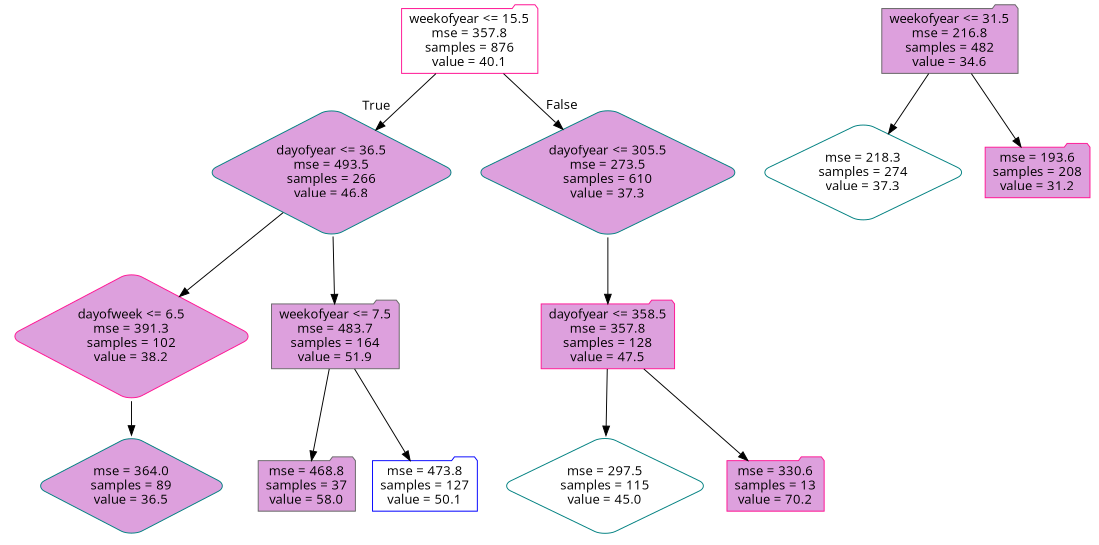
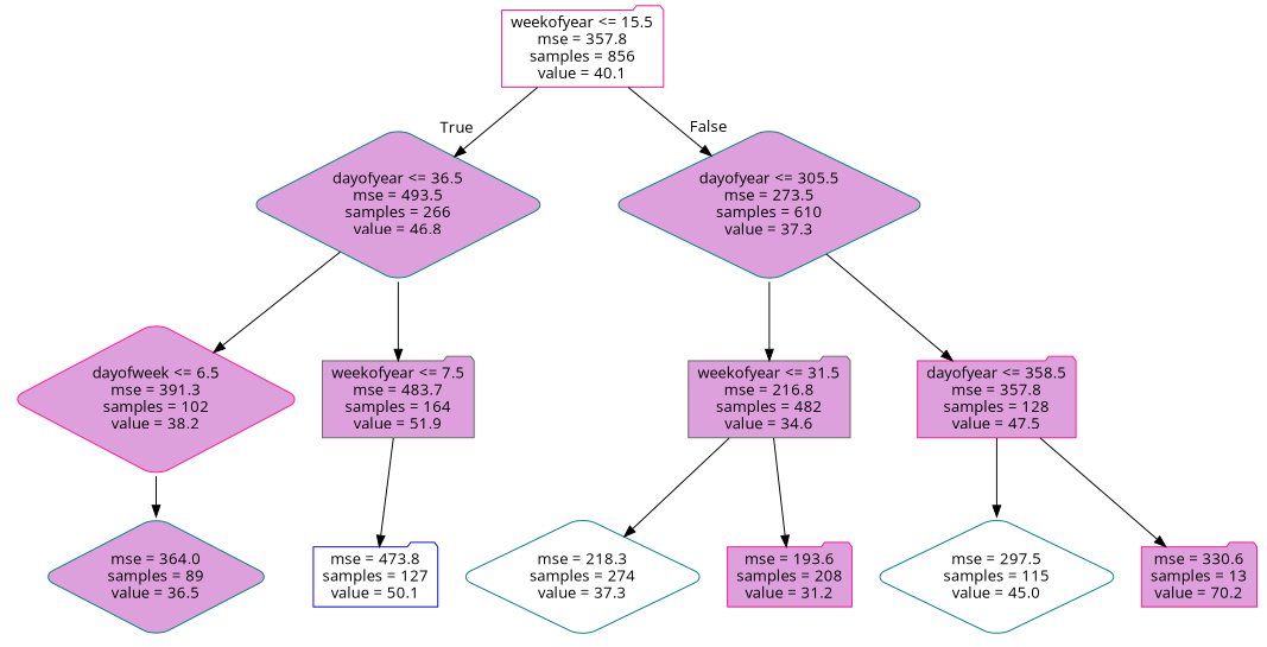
  digraph {
    fontname="Open Sans"
    node [color=deeppink fillcolor=plum fontname="Open Sans" shape=folder style="rounded,filled"]
    edge [fontname="Open Sans"]
-   n1 [fillcolor=white label="weekofyear <= 15.5\nmse = 357.8\nsamples = 876\nvalue = 40.1"]
+   n1 [fillcolor=white label="weekofyear <= 15.5\nmse = 357.8\nsamples = 856\nvalue = 40.1"]
    n2 [color=teal label="dayofyear <= 36.5\nmse = 493.5\nsamples = 266\nvalue = 46.8" shape=diamond]
    n3 [color=teal label="dayofyear <= 305.5\nmse = 273.5\nsamples = 610\nvalue = 37.3" shape=diamond]
    n4 [label="dayofweek <= 6.5\nmse = 391.3\nsamples = 102\nvalue = 38.2" shape=diamond]
    n5 [color=gray40 label="weekofyear <= 7.5\nmse = 483.7\nsamples = 164\nvalue = 51.9"]
    n6 [color=gray40 label="weekofyear <= 31.5\nmse = 216.8\nsamples = 482\nvalue = 34.6"]
    n7 [label="dayofyear <= 358.5\nmse = 357.8\nsamples = 128\nvalue = 47.5"]
    n8 [color=teal label="mse = 364.0\nsamples = 89\nvalue = 36.5" shape=diamond]
-   n9 [color=gray40 label="mse = 468.8\nsamples = 37\nvalue = 58.0"]
    n10 [color=blue fillcolor=white label="mse = 473.8\nsamples = 127\nvalue = 50.1"]
    n11 [color=teal fillcolor=white label="mse = 218.3\nsamples = 274\nvalue = 37.3" shape=diamond]
    n12 [label="mse = 193.6\nsamples = 208\nvalue = 31.2"]
    n13 [color=teal fillcolor=white label="mse = 297.5\nsamples = 115\nvalue = 45.0" shape=diamond]
    n14 [label="mse = 330.6\nsamples = 13\nvalue = 70.2"]
    n1 -> n2 [headlabel=True labelangle=45 labeldistance=2.5]
    n1 -> n3 [headlabel=False labelangle=-45 labeldistance=2.5]
    n2 -> n4
    n2 -> n5
+   n3 -> n6
    n3 -> n7
    n4 -> n8
-   n5 -> n9
    n5 -> n10
    n6 -> n11
    n6 -> n12
    n7 -> n13
    n7 -> n14
  }
